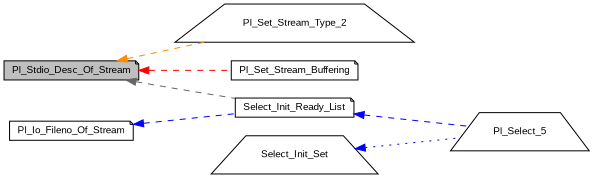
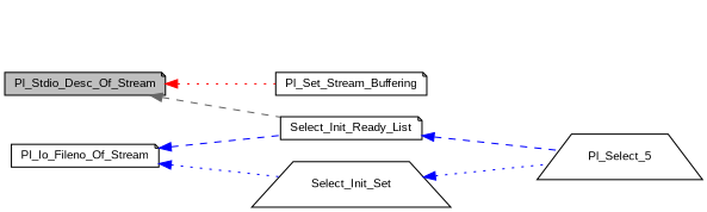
  digraph {
    fontname="Liberation Sans"
    rankdir=LR
    node [color=black fillcolor=white fontname="Liberation Sans" fontsize=10 shape=note style=filled]
    edge [color=blue dir=back fontname="Liberation Sans" fontsize=10 labelfontname=Helvetica labelfontsize=10 style=dashed]
    n1 [fillcolor=grey75 fontcolor=black height=0.2 label=Pl_Stdio_Desc_Of_Stream width=0.4]
-   n2 [height=0.2 label=Pl_Set_Stream_Type_2 shape=trapezium width=0.4]
    n3 [height=0.2 label=Pl_Set_Stream_Buffering width=0.4]
    n4 [height=0.2 label=Select_Init_Ready_List width=0.4]
    n5 [height=0.2 label=Pl_Io_Fileno_Of_Stream width=0.4]
    n6 [height=0.2 label=Select_Init_Set shape=trapezium width=0.4]
    n7 [height=0.2 label=Pl_Select_5 shape=trapezium width=0.4]
-   n1 -> n2 [color=darkorange]
-   n1 -> n3 [color=red]
+   n1 -> n3 [color=red style=dotted]
    n1 -> n4 [color=gray40]
    n4 -> n7
    n5 -> n4
+   n5 -> n6 [style=dotted]
    n6 -> n7 [style=dotted]
  }
